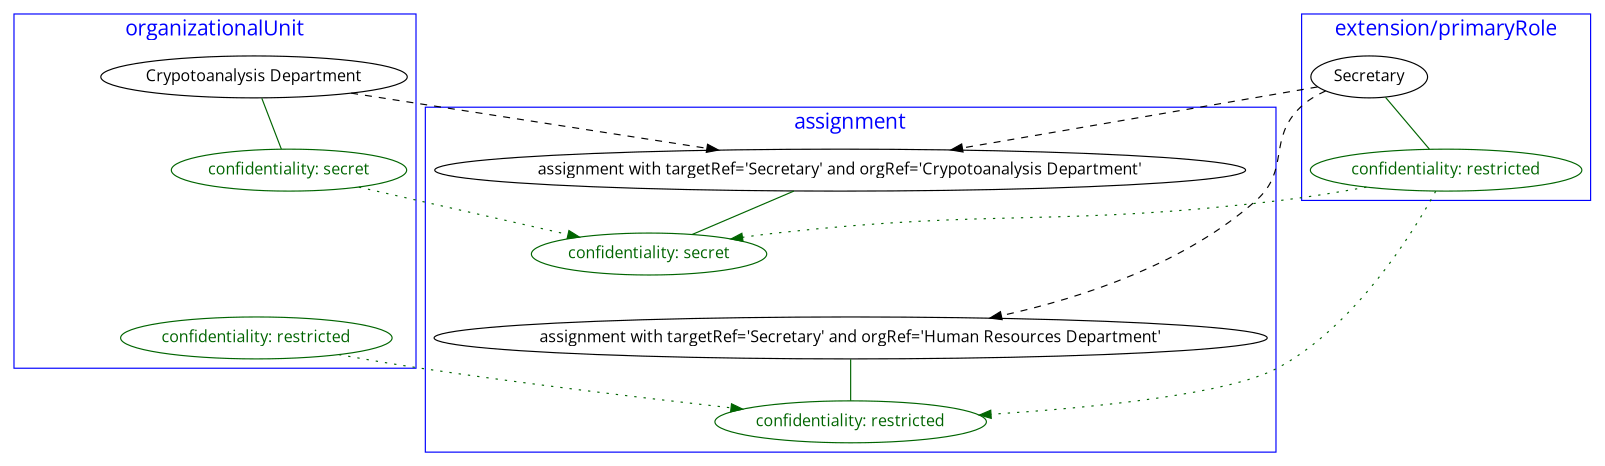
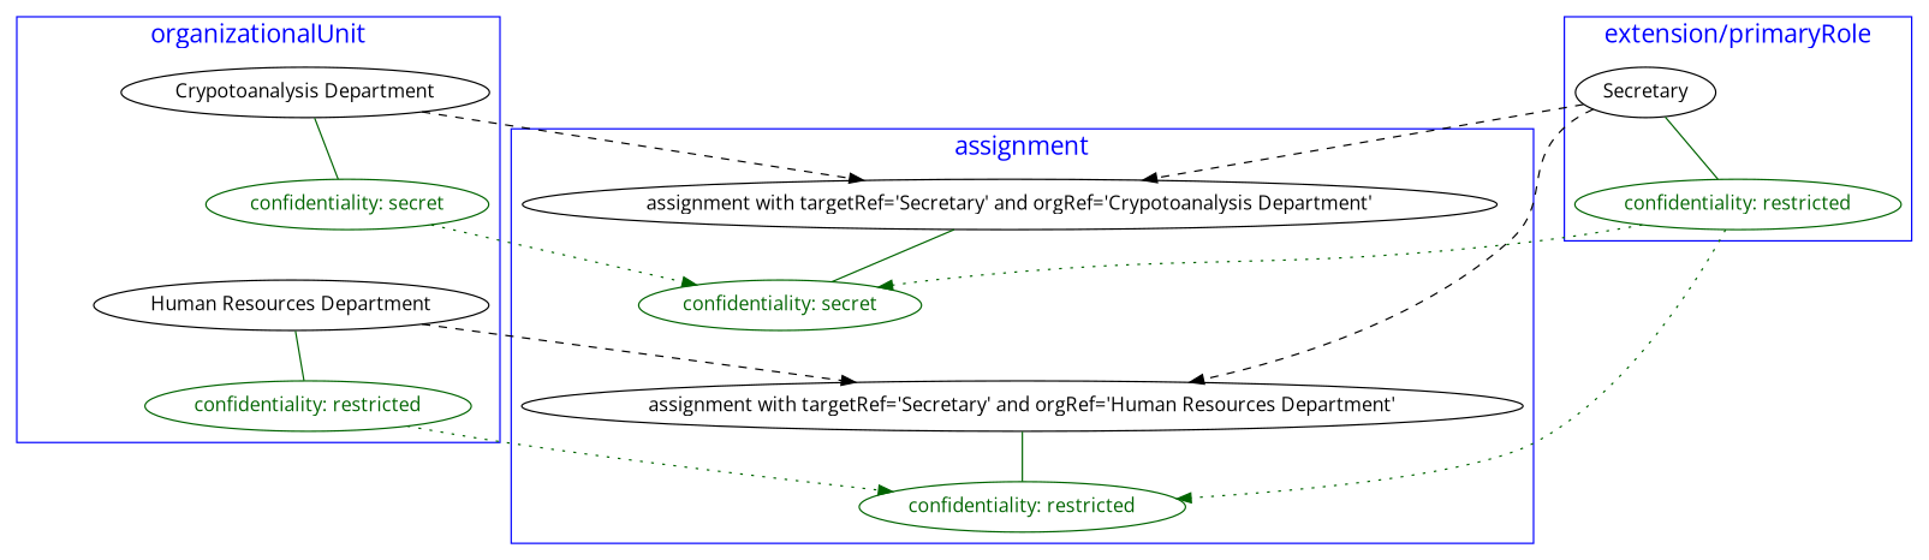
  digraph {
    compound=true
    rankdir=TB
    fontname="Open Sans"
    node [fontname="Open Sans"]
    edge [color=darkgreen fontname="Open Sans"]
    n1 [label="Crypotoanalysis Department"]
    n2 [color=darkgreen fontcolor=darkgreen label="confidentiality: secret"]
    b1Dummy [style=invis]
+   n4 [label="Human Resources Department"]
    n5 [color=darkgreen fontcolor=darkgreen label="confidentiality: restricted"]
    n6 [label=Secretary]
    n7 [color=darkgreen fontcolor=darkgreen label="confidentiality: restricted"]
    n8 [label="assignment with targetRef='Secretary' and orgRef='Crypotoanalysis Department'"]
    n9 [color=darkgreen fontcolor=darkgreen label="confidentiality: secret"]
    o1Dummy [style=invis]
    n11 [label="assignment with targetRef='Secretary' and orgRef='Human Resources Department'"]
    n12 [color=darkgreen fontcolor=darkgreen label="confidentiality: restricted"]
    subgraph cluster_1 {
      color=blue
      fontcolor=blue
      fontsize=18
      label=organizationalUnit
      n1
      n2
      b1Dummy
+     n4
      n5
    }
    subgraph cluster_2 {
      color=blue
      fontcolor=blue
      fontsize=18
      label="extension/primaryRole"
      n6
      n7
    }
    subgraph cluster_3 {
      color=blue
      fontcolor=blue
      fontsize=18
      label=assignment
      n8
      n9
      o1Dummy
      n11
      n12
    }
    n1 -> n2 [dir=none]
    n1 -> b1Dummy [style=invis color=""]
    n1 -> n8 [style=dashed color=""]
    n2 -> n9 [style=dotted]
+   b1Dummy -> n4 [style=invis color=""]
+   n4 -> n5 [dir=none]
+   n4 -> n11 [style=dashed color=""]
    n5 -> n12 [style=dotted]
    n6 -> n7 [dir=none]
    n6 -> n8 [style=dashed color=""]
    n6 -> n11 [style=dashed color=""]
    n7 -> n9 [style=dotted]
    n7 -> n12 [style=dotted]
    n8 -> n9 [dir=none]
    n8 -> o1Dummy [style=invis color=""]
    o1Dummy -> n11 [style=invis color=""]
    n11 -> n12 [dir=none]
  }
